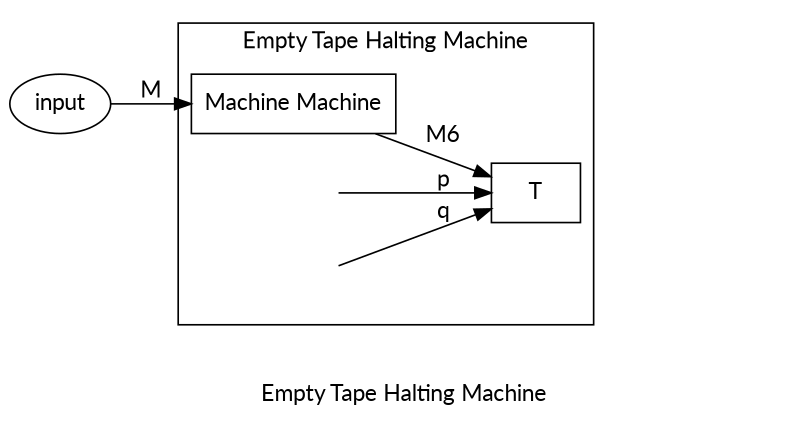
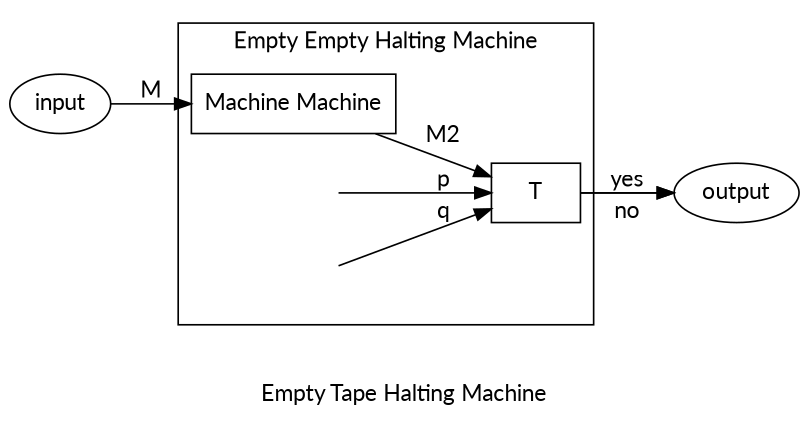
  digraph {
    fontname=Lato
    label="Empty Tape Halting Machine"
    rankdir=LR
    splines=false
    node [fontname=Lato]
    edge [fontname=Lato]
    n1 [label="Machine Machine" shape=box]
    T [shape=box]
    p [shape=none style=invisible]
    q [shape=none style=invisible]
+   output
    input
    subgraph cluster_1 {
+     label="Empty Empty Halting Machine"
      n1
      T
      p
      q
    }
-   n1 -> T [label=M6]
+   n1 -> T [label=M2]
+   T -> output [label=yes]
+   T -> output [label=no]
    p -> T [label=p]
    q -> T [label=q]
    input -> n1 [label=M]
  }
